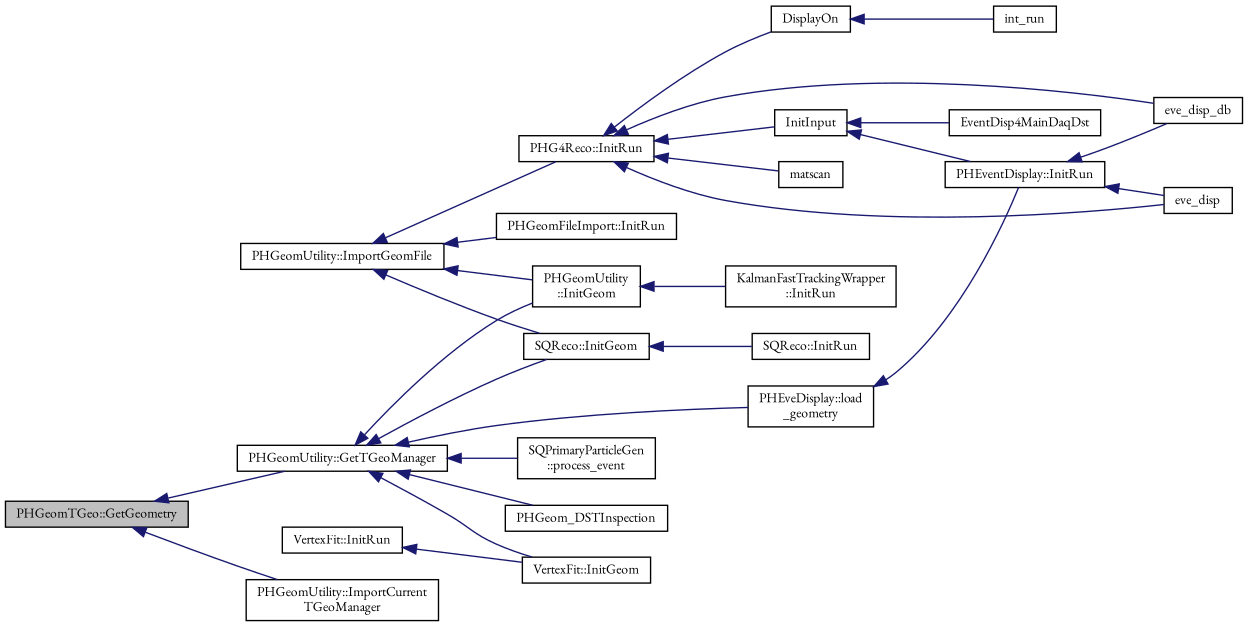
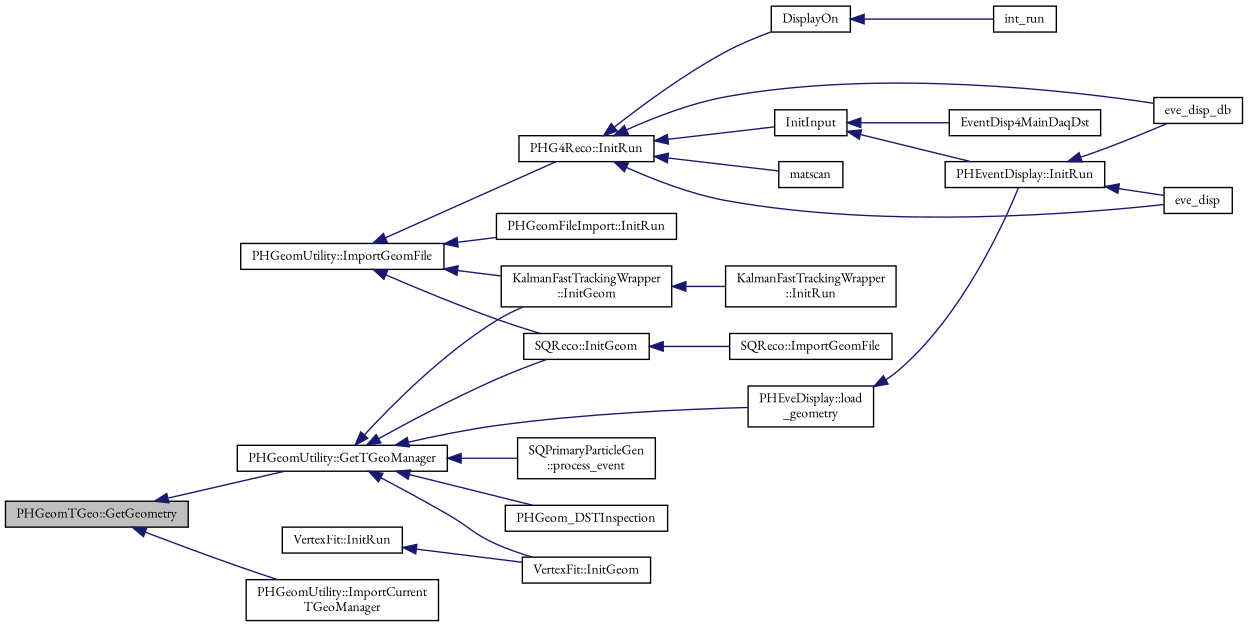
  digraph {
    fontname="EB Garamond"
    rankdir=LR
    node [color=black fontname="EB Garamond" fontsize=10 shape=record]
    edge [color=midnightblue dir=back fontname="EB Garamond" fontsize=10 labelfontname=FreeSans labelfontsize=10 style=solid]
    n1 [fillcolor=grey75 fontcolor=black height=0.2 label="PHGeomTGeo::GetGeometry" style=filled width=0.4]
    n2 [height=0.2 label="PHGeomUtility::GetTGeoManager" width=0.4]
    n3 [height=0.2 label="PHGeomUtility::ImportCurrent\lTGeoManager" width=0.4]
    n4 [height=0.2 label="SQPrimaryParticleGen\l::process_event" width=0.4]
    n5 [height=0.2 label="PHEveDisplay::load\l_geometry" width=0.4]
    n6 [height=0.2 label=PHGeom_DSTInspection width=0.4]
-   n7 [height=0.2 label="PHGeomUtility\l::InitGeom" width=0.4]
+   n7 [height=0.2 label="KalmanFastTrackingWrapper\l::InitGeom" width=0.4]
    n8 [height=0.2 label="SQReco::InitGeom" width=0.4]
    n9 [height=0.2 label="VertexFit::InitGeom" width=0.4]
    n10 [height=0.2 label="PHGeomUtility::ImportGeomFile" width=0.4]
    n11 [height=0.2 label="PHGeomFileImport::InitRun" width=0.4]
    n12 [height=0.2 label="PHG4Reco::InitRun" width=0.4]
    n13 [height=0.2 label="PHEventDisplay::InitRun" width=0.4]
    n14 [height=0.2 label="KalmanFastTrackingWrapper\l::InitRun" width=0.4]
-   n15 [height=0.2 label="SQReco::InitRun" width=0.4]
+   n15 [height=0.2 label="SQReco::ImportGeomFile" width=0.4]
    n16 [height=0.2 label=eve_disp width=0.4]
    n17 [height=0.2 label=eve_disp_db width=0.4]
    n18 [height=0.2 label=InitInput width=0.4]
    n19 [height=0.2 label=EventDisp4MainDaqDst width=0.4]
    n20 [height=0.2 label="VertexFit::InitRun" width=0.4]
    n21 [height=0.2 label=DisplayOn width=0.4]
    n22 [height=0.2 label=matscan width=0.4]
    n23 [height=0.2 label=int_run width=0.4]
    n1 -> n2
    n1 -> n3
    n2 -> n4
    n2 -> n5
    n2 -> n6
    n2 -> n7
    n2 -> n8
    n2 -> n9
    n5 -> n13
    n7 -> n14
    n8 -> n15
    n10 -> n7
    n10 -> n8
    n10 -> n11
    n10 -> n12
    n12 -> n16
    n12 -> n17
    n12 -> n18
    n12 -> n21
    n12 -> n22
    n13 -> n16
    n13 -> n17
    n18 -> n13
    n18 -> n19
    n20 -> n9
    n21 -> n23
  }
